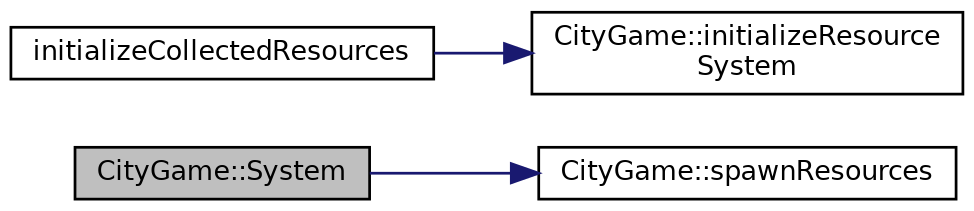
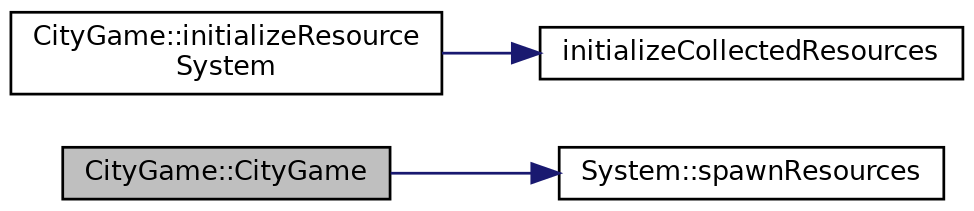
  digraph {
    rankdir=LR
    node [color=black fillcolor=white fontname=Helvetica fontsize=10 shape=record style=filled]
    edge [color=midnightblue fontname=Helvetica fontsize=10 labelfontname=Helvetica labelfontsize=10 style=solid]
-   n1 [fillcolor=grey75 fontcolor=black height=0.2 label="CityGame::System" width=0.4]
-   n2 [height=0.2 label="CityGame::spawnResources" width=0.4]
+   n1 [fillcolor=grey75 fontcolor=black height=0.2 label="CityGame::CityGame" width=0.4]
+   n2 [height=0.2 label="System::spawnResources" width=0.4]
    n3 [height=0.2 label="CityGame::initializeResource\lSystem" width=0.4]
    n4 [height=0.2 label=initializeCollectedResources width=0.4]
    n1 -> n2
-   n4 -> n3
+   n3 -> n4
  }
